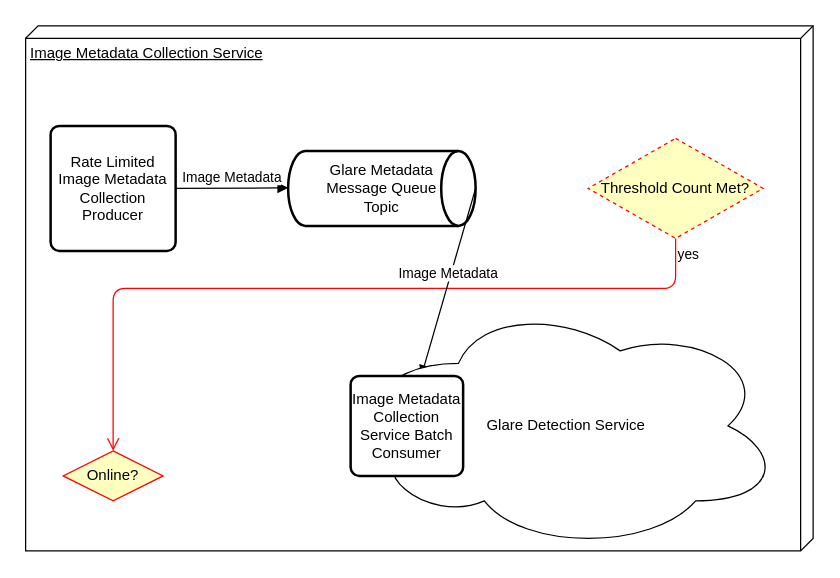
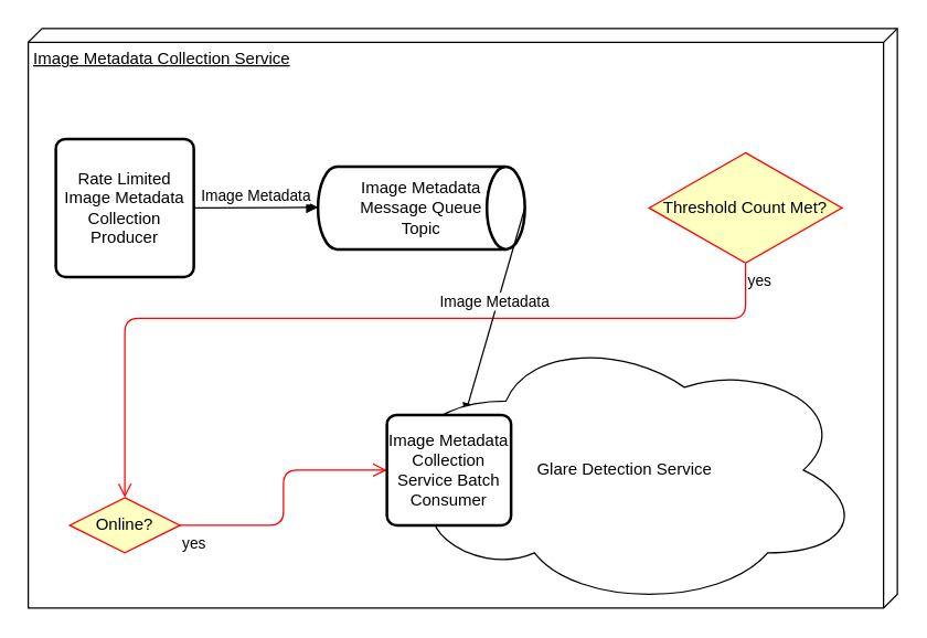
  <mxCell id="0" />
  <mxCell id="1" parent="0" />
  <mxCell id="2" value="Image Metadata Collection Service" style="verticalAlign=top;align=left;spacingTop=8;spacingLeft=2;spacingRight=12;shape=cube;size=10;direction=south;fontStyle=4;html=1;" parent="1" vertex="1"><mxGeometry x="20" y="20" width="630" height="420" as="geometry" /></mxCell>
- <mxCell id="3" value="Glare Metadata&lt;br&gt;Message Queue&lt;br&gt;Topic" style="strokeWidth=2;html=1;shape=mxgraph.flowchart.direct_data;whiteSpace=wrap;" parent="1" vertex="1"><mxGeometry x="230" y="120" width="150" height="60" as="geometry" /></mxCell>
+ <mxCell id="3" value="Image Metadata&lt;br&gt;Message Queue&lt;br&gt;Topic" style="strokeWidth=2;html=1;shape=mxgraph.flowchart.direct_data;whiteSpace=wrap;" parent="1" vertex="1"><mxGeometry x="230" y="120" width="150" height="60" as="geometry" /></mxCell>
  <mxCell id="4" value="Rate Limited Image Metadata&lt;br&gt;Collection Producer" style="rounded=1;whiteSpace=wrap;html=1;absoluteArcSize=1;arcSize=14;strokeWidth=2;" parent="1" vertex="1"><mxGeometry x="40" y="100" width="100" height="100" as="geometry" /></mxCell>
  <mxCell id="5" value="Image Metadata" style="html=1;verticalAlign=bottom;endArrow=block;exitX=1;exitY=0.5;exitDx=0;exitDy=0;" parent="1" source="4" edge="1"><mxGeometry width="80" relative="1" as="geometry"><mxPoint x="150" y="149.58" as="sourcePoint" /><mxPoint x="230" y="149.58" as="targetPoint" /></mxGeometry></mxCell>
  <mxCell id="6" value="Online?" style="rhombus;whiteSpace=wrap;html=1;fillColor=#ffffc0;strokeColor=#ff0000;" parent="1" vertex="1"><mxGeometry x="50" y="360" width="80" height="40" as="geometry" /></mxCell>
- <mxCell id="7" value="Threshold Count Met?" style="rhombus;whiteSpace=wrap;html=1;fillColor=#ffffc0;strokeColor=#ff0000;dashed=1;" parent="1" vertex="1"><mxGeometry x="470" y="110" width="140" height="80" as="geometry" /></mxCell>
+ <mxCell id="7" value="Threshold Count Met?" style="rhombus;whiteSpace=wrap;html=1;fillColor=#ffffc0;strokeColor=#ff0000;" parent="1" vertex="1"><mxGeometry x="470" y="110" width="140" height="80" as="geometry" /></mxCell>
  <mxCell id="8" value="yes" style="edgeStyle=orthogonalEdgeStyle;html=1;align=left;verticalAlign=top;endArrow=open;endSize=8;strokeColor=#ff0000;" parent="1" source="7" target="6" edge="1"><mxGeometry x="-1" relative="1" as="geometry"><mxPoint x="540" y="270" as="targetPoint" /><Array as="points"><mxPoint x="540" y="230" /><mxPoint x="90" y="230" /></Array></mxGeometry></mxCell>
  <mxCell id="9" value="Image Metadata" style="html=1;verticalAlign=bottom;endArrow=block;exitX=1;exitY=0.5;exitDx=0;exitDy=0;exitPerimeter=0;" parent="1" source="3" target="12" edge="1"><mxGeometry x="0.022" width="80" relative="1" as="geometry"><mxPoint x="430" y="150" as="sourcePoint" /><mxPoint x="534" y="279.58" as="targetPoint" /><mxPoint as="offset" /></mxGeometry></mxCell>
+ <mxCell id="10" value="yes" style="edgeStyle=orthogonalEdgeStyle;html=1;align=left;verticalAlign=top;endArrow=open;endSize=8;strokeColor=#ff0000;exitX=1;exitY=0.5;exitDx=0;exitDy=0;entryX=0;entryY=0.5;entryDx=0;entryDy=0;" parent="1" source="6" edge="1" target="12"><mxGeometry x="-1" relative="1" as="geometry"><mxPoint x="250" y="340" as="targetPoint" /><mxPoint x="550" y="200" as="sourcePoint" /><Array as="points" /></mxGeometry></mxCell>
  <mxCell id="11" value="Glare Detection Service" style="ellipse;shape=cloud;whiteSpace=wrap;html=1;" parent="1" vertex="1"><mxGeometry x="280" y="240" width="345" height="200" as="geometry" /></mxCell>
  <mxCell id="12" value="Image Metadata Collection Service Batch Consumer" style="rounded=1;whiteSpace=wrap;html=1;absoluteArcSize=1;arcSize=14;strokeWidth=2;" vertex="1" parent="1"><mxGeometry x="280" y="300" width="90" height="80" as="geometry" /></mxCell>
